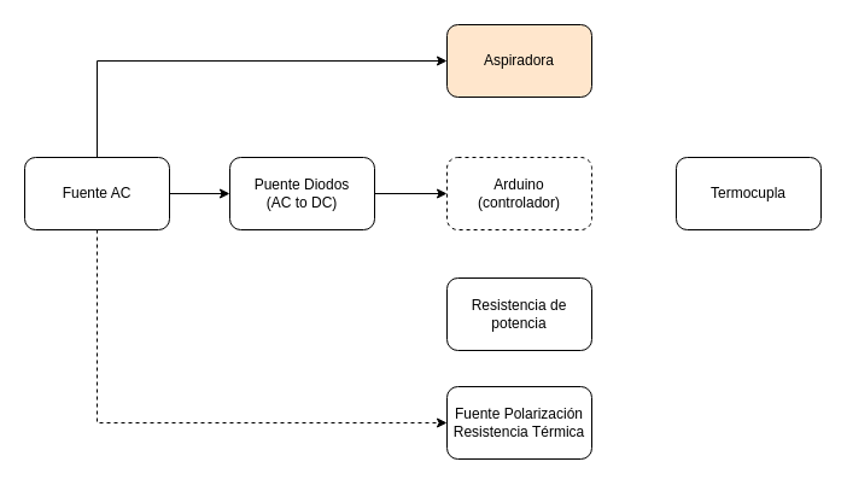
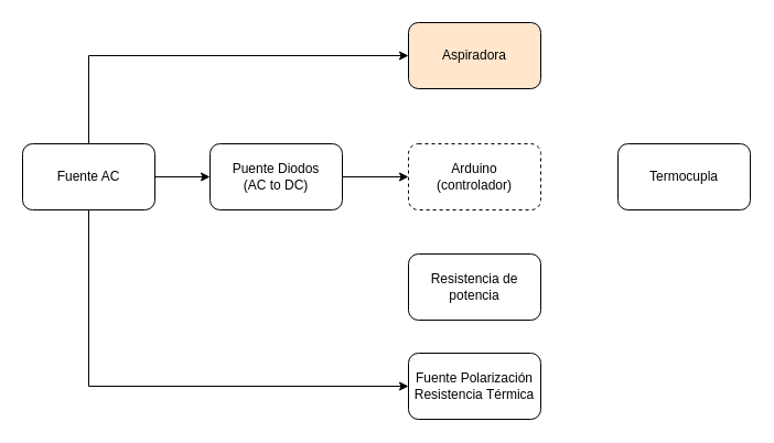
  <mxCell id="0" />
  <mxCell id="1" parent="0" />
  <mxCell id="2" value="Fuente Polarización Resistencia Térmica" style="rounded=1;whiteSpace=wrap;html=1;" vertex="1" parent="1"><mxGeometry x="370" y="320" width="120" height="60" as="geometry" /></mxCell>
  <mxCell id="3" style="edgeStyle=orthogonalEdgeStyle;rounded=0;orthogonalLoop=1;jettySize=auto;html=1;exitX=1;exitY=0.5;exitDx=0;exitDy=0;entryX=0;entryY=0.5;entryDx=0;entryDy=0;" edge="1" parent="1" source="6" target="8"><mxGeometry relative="1" as="geometry" /></mxCell>
- <mxCell id="4" style="edgeStyle=orthogonalEdgeStyle;rounded=0;orthogonalLoop=1;jettySize=auto;html=1;entryX=0;entryY=0.5;entryDx=0;entryDy=0;dashed=1;" edge="1" parent="1" source="6" target="2"><mxGeometry relative="1" as="geometry"><Array as="points"><mxPoint x="80" y="350" /></Array></mxGeometry></mxCell>
+ <mxCell id="4" style="edgeStyle=orthogonalEdgeStyle;rounded=0;orthogonalLoop=1;jettySize=auto;html=1;entryX=0;entryY=0.5;entryDx=0;entryDy=0;" edge="1" parent="1" source="6" target="2"><mxGeometry relative="1" as="geometry"><Array as="points"><mxPoint x="80" y="350" /></Array></mxGeometry></mxCell>
  <mxCell id="5" style="edgeStyle=orthogonalEdgeStyle;rounded=0;orthogonalLoop=1;jettySize=auto;html=1;entryX=0;entryY=0.5;entryDx=0;entryDy=0;" edge="1" parent="1" source="6" target="10"><mxGeometry relative="1" as="geometry"><Array as="points"><mxPoint x="80" y="50" /></Array></mxGeometry></mxCell>
  <mxCell id="6" value="Fuente AC" style="rounded=1;whiteSpace=wrap;html=1;" vertex="1" parent="1"><mxGeometry x="20" y="130" width="120" height="60" as="geometry" /></mxCell>
  <mxCell id="7" value="" style="edgeStyle=orthogonalEdgeStyle;rounded=0;orthogonalLoop=1;jettySize=auto;html=1;" edge="1" parent="1" source="8" target="9"><mxGeometry relative="1" as="geometry" /></mxCell>
  <mxCell id="8" value="Puente Diodos&lt;div&gt;(AC to DC)&lt;/div&gt;" style="rounded=1;whiteSpace=wrap;html=1;" vertex="1" parent="1"><mxGeometry x="190" y="130" width="120" height="60" as="geometry" /></mxCell>
  <mxCell id="9" value="Arduino&lt;div&gt;(controlador)&lt;/div&gt;" style="rounded=1;whiteSpace=wrap;html=1;dashed=1;" vertex="1" parent="1"><mxGeometry x="370" y="130" width="120" height="60" as="geometry" /></mxCell>
  <mxCell id="10" value="Aspiradora" style="rounded=1;whiteSpace=wrap;html=1;fillColor=#ffe6cc;" vertex="1" parent="1"><mxGeometry x="370" y="20" width="120" height="60" as="geometry" /></mxCell>
  <mxCell id="11" value="Termocupla" style="rounded=1;whiteSpace=wrap;html=1;" vertex="1" parent="1"><mxGeometry x="560" y="130" width="120" height="60" as="geometry" /></mxCell>
  <mxCell id="12" value="Resistencia de potencia" style="rounded=1;whiteSpace=wrap;html=1;" vertex="1" parent="1"><mxGeometry x="370" y="230" width="120" height="60" as="geometry" /></mxCell>
